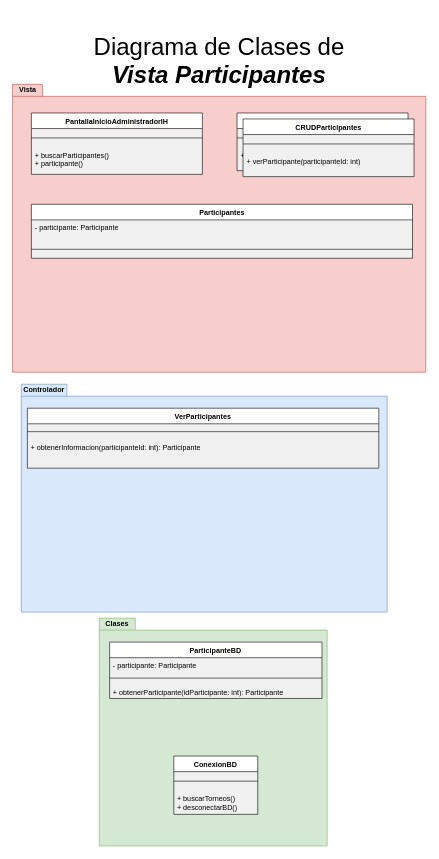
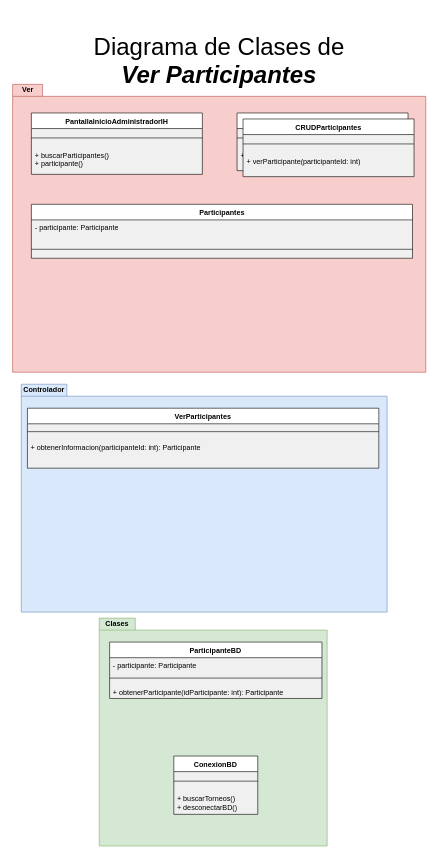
  <mxCell id="0" />
  <mxCell id="1" parent="0" />
  <mxCell id="2" value="Controlador" style="shape=folder;fontStyle=1;tabWidth=76;tabHeight=20;tabPosition=left;html=1;boundedLbl=1;labelInHeader=1;container=1;collapsible=0;whiteSpace=wrap;fillColor=#dae8fc;strokeColor=#6c8ebf;" vertex="1" parent="1"><mxGeometry x="35" y="640" width="610" height="380" as="geometry" /></mxCell>
  <mxCell id="3" value="" style="html=1;strokeColor=none;resizeWidth=1;resizeHeight=1;fillColor=none;part=1;connectable=0;allowArrows=0;deletable=0;whiteSpace=wrap;" vertex="1" parent="2"><mxGeometry width="610.0" height="266" relative="1" as="geometry"><mxPoint y="30" as="offset" /></mxGeometry></mxCell>
  <mxCell id="4" value="VerParticipantes" style="swimlane;fontStyle=1;align=center;verticalAlign=top;childLayout=stackLayout;horizontal=1;startSize=26;horizontalStack=0;resizeParent=1;resizeParentMax=0;resizeLast=0;collapsible=1;marginBottom=0;whiteSpace=wrap;html=1;swimlaneFillColor=#F0F0F0;gradientColor=none;" vertex="1" parent="2"><mxGeometry x="10.218" y="40" width="585.92" height="99.997" as="geometry" /></mxCell>
  <mxCell id="5" value="" style="line;strokeWidth=1;fillColor=none;align=left;verticalAlign=middle;spacingTop=-1;spacingLeft=3;spacingRight=3;rotatable=0;labelPosition=right;points=[];portConstraint=eastwest;strokeColor=inherit;" vertex="1" parent="4"><mxGeometry y="26" width="585.92" height="26.207" as="geometry" /></mxCell>
  <mxCell id="6" value="+ obtenerInformacion(participanteId: int): Participante" style="text;strokeColor=none;fillColor=none;align=left;verticalAlign=top;spacingLeft=4;spacingRight=4;overflow=hidden;rotatable=0;points=[[0,0.5],[1,0.5]];portConstraint=eastwest;whiteSpace=wrap;html=1;" vertex="1" parent="4"><mxGeometry y="52.207" width="585.92" height="47.79" as="geometry" /></mxCell>
  <mxCell id="7" value="Clases" style="shape=folder;fontStyle=1;tabWidth=60;tabHeight=20;tabPosition=left;html=1;boundedLbl=1;labelInHeader=1;container=1;collapsible=0;whiteSpace=wrap;fillColor=#d5e8d4;strokeColor=#82b366;" vertex="1" parent="1"><mxGeometry x="165" y="1030" width="380" height="380" as="geometry" /></mxCell>
  <mxCell id="8" value="" style="html=1;strokeColor=none;resizeWidth=1;resizeHeight=1;fillColor=none;part=1;connectable=0;allowArrows=0;deletable=0;whiteSpace=wrap;" vertex="1" parent="7"><mxGeometry width="300" height="229.31" relative="1" as="geometry"><mxPoint y="30" as="offset" /></mxGeometry></mxCell>
  <mxCell id="9" value="ParticipanteBD" style="swimlane;fontStyle=1;align=center;verticalAlign=top;childLayout=stackLayout;horizontal=1;startSize=26;horizontalStack=0;resizeParent=1;resizeParentMax=0;resizeLast=0;collapsible=1;marginBottom=0;whiteSpace=wrap;html=1;swimlaneFillColor=#F0F0F0;gradientColor=none;" vertex="1" parent="7"><mxGeometry x="17.27" y="40" width="354.09" height="94" as="geometry"><mxRectangle x="17.27" y="40" width="100" height="30" as="alternateBounds" /></mxGeometry></mxCell>
  <mxCell id="10" value="- participante: Participante&lt;br&gt;&lt;br&gt;&lt;br&gt;" style="text;strokeColor=none;fillColor=none;align=left;verticalAlign=top;spacingLeft=4;spacingRight=4;overflow=hidden;rotatable=0;points=[[0,0.5],[1,0.5]];portConstraint=eastwest;whiteSpace=wrap;html=1;" vertex="1" parent="9"><mxGeometry y="26" width="354.09" height="24" as="geometry" /></mxCell>
  <mxCell id="11" value="" style="line;strokeWidth=1;fillColor=none;align=left;verticalAlign=middle;spacingTop=-1;spacingLeft=3;spacingRight=3;rotatable=0;labelPosition=right;points=[];portConstraint=eastwest;strokeColor=inherit;" vertex="1" parent="9"><mxGeometry y="50" width="354.09" height="20" as="geometry" /></mxCell>
  <mxCell id="12" value="+ obtenerParticipante(idParticipante: int): Participante" style="text;strokeColor=none;fillColor=none;align=left;verticalAlign=top;spacingLeft=4;spacingRight=4;overflow=hidden;rotatable=0;points=[[0,0.5],[1,0.5]];portConstraint=eastwest;whiteSpace=wrap;html=1;" vertex="1" parent="9"><mxGeometry y="70" width="354.09" height="24" as="geometry" /></mxCell>
  <mxCell id="13" value="ConexionBD" style="swimlane;fontStyle=1;align=center;verticalAlign=top;childLayout=stackLayout;horizontal=1;startSize=26;horizontalStack=0;resizeParent=1;resizeParentMax=0;resizeLast=0;collapsible=1;marginBottom=0;whiteSpace=wrap;html=1;swimlaneFillColor=#F0F0F0;gradientColor=none;" vertex="1" parent="7"><mxGeometry x="124.31" y="230" width="140" height="97.212" as="geometry" /></mxCell>
  <mxCell id="14" value="" style="line;strokeWidth=1;fillColor=none;align=left;verticalAlign=middle;spacingTop=-1;spacingLeft=3;spacingRight=3;rotatable=0;labelPosition=right;points=[];portConstraint=eastwest;strokeColor=inherit;" vertex="1" parent="13"><mxGeometry y="26" width="140" height="31.724" as="geometry" /></mxCell>
  <mxCell id="15" value="+ buscarTorneos()&lt;br&gt;+ desconectarBD()" style="text;strokeColor=none;fillColor=none;align=left;verticalAlign=top;spacingLeft=4;spacingRight=4;overflow=hidden;rotatable=0;points=[[0,0.5],[1,0.5]];portConstraint=eastwest;whiteSpace=wrap;html=1;" vertex="1" parent="13"><mxGeometry y="57.724" width="140" height="39.487" as="geometry" /></mxCell>
- <mxCell id="16" value="Vista" style="shape=folder;fontStyle=1;tabWidth=50;tabHeight=20;tabPosition=left;html=1;boundedLbl=1;labelInHeader=1;container=1;collapsible=0;whiteSpace=wrap;fillColor=#f8cecc;strokeColor=#b85450;" vertex="1" parent="1"><mxGeometry x="20.5" y="140" width="689" height="480" as="geometry" /></mxCell>
+ <mxCell id="16" value="Ver" style="shape=folder;fontStyle=1;tabWidth=50;tabHeight=20;tabPosition=left;html=1;boundedLbl=1;labelInHeader=1;container=1;collapsible=0;whiteSpace=wrap;fillColor=#f8cecc;strokeColor=#b85450;" vertex="1" parent="1"><mxGeometry x="20.5" y="140" width="689" height="480" as="geometry" /></mxCell>
  <mxCell id="17" value="" style="html=1;strokeColor=none;resizeWidth=1;resizeHeight=1;fillColor=none;part=1;connectable=0;allowArrows=0;deletable=0;whiteSpace=wrap;" vertex="1" parent="16"><mxGeometry width="689.0" height="317.337" relative="1" as="geometry"><mxPoint y="30" as="offset" /></mxGeometry></mxCell>
  <mxCell id="18" value="PantallaInicioAdministradorIH" style="swimlane;fontStyle=1;align=center;verticalAlign=top;childLayout=stackLayout;horizontal=1;startSize=26;horizontalStack=0;resizeParent=1;resizeParentMax=0;resizeLast=0;collapsible=1;marginBottom=0;whiteSpace=wrap;html=1;swimlaneFillColor=#F0F0F0;gradientColor=none;" vertex="1" parent="16"><mxGeometry x="31.326" y="47.72" width="285.105" height="102.348" as="geometry" /></mxCell>
  <mxCell id="19" value="" style="line;strokeWidth=1;fillColor=none;align=left;verticalAlign=middle;spacingTop=-1;spacingLeft=3;spacingRight=3;rotatable=0;labelPosition=right;points=[];portConstraint=eastwest;strokeColor=inherit;" vertex="1" parent="18"><mxGeometry y="26" width="285.105" height="31.265" as="geometry" /></mxCell>
  <mxCell id="20" value="+ buscarParticipantes()&lt;br style=&quot;border-color: var(--border-color);&quot;&gt;+ participante()" style="text;strokeColor=none;fillColor=none;align=left;verticalAlign=top;spacingLeft=4;spacingRight=4;overflow=hidden;rotatable=0;points=[[0,0.5],[1,0.5]];portConstraint=eastwest;whiteSpace=wrap;html=1;" vertex="1" parent="18"><mxGeometry y="57.265" width="285.105" height="45.083" as="geometry" /></mxCell>
  <mxCell id="21" value="CRUDParticipantes" style="swimlane;fontStyle=1;align=center;verticalAlign=top;childLayout=stackLayout;horizontal=1;startSize=26;horizontalStack=0;resizeParent=1;resizeParentMax=0;resizeLast=0;collapsible=1;marginBottom=0;whiteSpace=wrap;html=1;swimlaneFillColor=#F0F0F0;gradientColor=none;" vertex="1" parent="16"><mxGeometry x="374.26" y="47.72" width="285.105" height="96.18" as="geometry" /></mxCell>
  <mxCell id="22" value="" style="line;strokeWidth=1;fillColor=none;align=left;verticalAlign=middle;spacingTop=-1;spacingLeft=3;spacingRight=3;rotatable=0;labelPosition=right;points=[];portConstraint=eastwest;strokeColor=inherit;" vertex="1" parent="21"><mxGeometry y="26" width="285.105" height="31.265" as="geometry" /></mxCell>
  <mxCell id="23" value="+ verParticipante(participanteId: int)" style="text;strokeColor=none;fillColor=none;align=left;verticalAlign=top;spacingLeft=4;spacingRight=4;overflow=hidden;rotatable=0;points=[[0,0.5],[1,0.5]];portConstraint=eastwest;whiteSpace=wrap;html=1;" vertex="1" parent="21"><mxGeometry y="57.265" width="285.105" height="38.915" as="geometry" /></mxCell>
  <mxCell id="24" value="Participantes&lt;br&gt;&lt;br&gt;" style="swimlane;fontStyle=1;align=center;verticalAlign=top;childLayout=stackLayout;horizontal=1;startSize=26;horizontalStack=0;resizeParent=1;resizeParentMax=0;resizeLast=0;collapsible=1;marginBottom=0;whiteSpace=wrap;html=1;swimlaneFillColor=#F0F0F0;gradientColor=none;" vertex="1" parent="16"><mxGeometry x="31.33" y="200" width="635.5" height="90" as="geometry" /></mxCell>
  <mxCell id="25" value="- participante: Participante" style="text;strokeColor=none;fillColor=none;align=left;verticalAlign=top;spacingLeft=4;spacingRight=4;overflow=hidden;rotatable=0;points=[[0,0.5],[1,0.5]];portConstraint=eastwest;whiteSpace=wrap;html=1;" vertex="1" parent="24"><mxGeometry y="26" width="635.5" height="34" as="geometry" /></mxCell>
  <mxCell id="26" value="" style="line;strokeWidth=1;fillColor=none;align=left;verticalAlign=middle;spacingTop=-1;spacingLeft=3;spacingRight=3;rotatable=0;labelPosition=right;points=[];portConstraint=eastwest;strokeColor=inherit;" vertex="1" parent="24"><mxGeometry y="60" width="635.5" height="30" as="geometry" /></mxCell>
- <mxCell id="27" value="&lt;font style=&quot;font-size: 40px;&quot;&gt;Diagrama de Clases de&lt;b&gt;&lt;br&gt;&lt;i&gt;Vista Participantes&lt;/i&gt;&lt;/b&gt;&lt;/font&gt;" style="text;html=1;strokeColor=none;fillColor=none;align=center;verticalAlign=middle;whiteSpace=wrap;rounded=0;" vertex="1" parent="1"><mxGeometry x="115" y="20" width="500" height="160" as="geometry" /></mxCell>
+ <mxCell id="27" value="&lt;font style=&quot;font-size: 40px;&quot;&gt;Diagrama de Clases de&lt;b&gt;&lt;br&gt;&lt;i&gt;Ver Participantes&lt;/i&gt;&lt;/b&gt;&lt;/font&gt;" style="text;html=1;strokeColor=none;fillColor=none;align=center;verticalAlign=middle;whiteSpace=wrap;rounded=0;" vertex="1" parent="1"><mxGeometry x="115" y="20" width="500" height="160" as="geometry" /></mxCell>
  <mxCell id="28" value="CRUDParticipantes" style="swimlane;fontStyle=1;align=center;verticalAlign=top;childLayout=stackLayout;horizontal=1;startSize=26;horizontalStack=0;resizeParent=1;resizeParentMax=0;resizeLast=0;collapsible=1;marginBottom=0;whiteSpace=wrap;html=1;swimlaneFillColor=#F0F0F0;gradientColor=none;" vertex="1" parent="1"><mxGeometry x="404.76" y="197.72" width="285.105" height="96.18" as="geometry" /></mxCell>
  <mxCell id="29" value="" style="line;strokeWidth=1;fillColor=none;align=left;verticalAlign=middle;spacingTop=-1;spacingLeft=3;spacingRight=3;rotatable=0;labelPosition=right;points=[];portConstraint=eastwest;strokeColor=inherit;" vertex="1" parent="28"><mxGeometry y="26" width="285.105" height="31.265" as="geometry" /></mxCell>
  <mxCell id="30" value="+ verParticipante(participanteId: int)" style="text;strokeColor=none;fillColor=none;align=left;verticalAlign=top;spacingLeft=4;spacingRight=4;overflow=hidden;rotatable=0;points=[[0,0.5],[1,0.5]];portConstraint=eastwest;whiteSpace=wrap;html=1;" vertex="1" parent="28"><mxGeometry y="57.265" width="285.105" height="38.915" as="geometry" /></mxCell>
